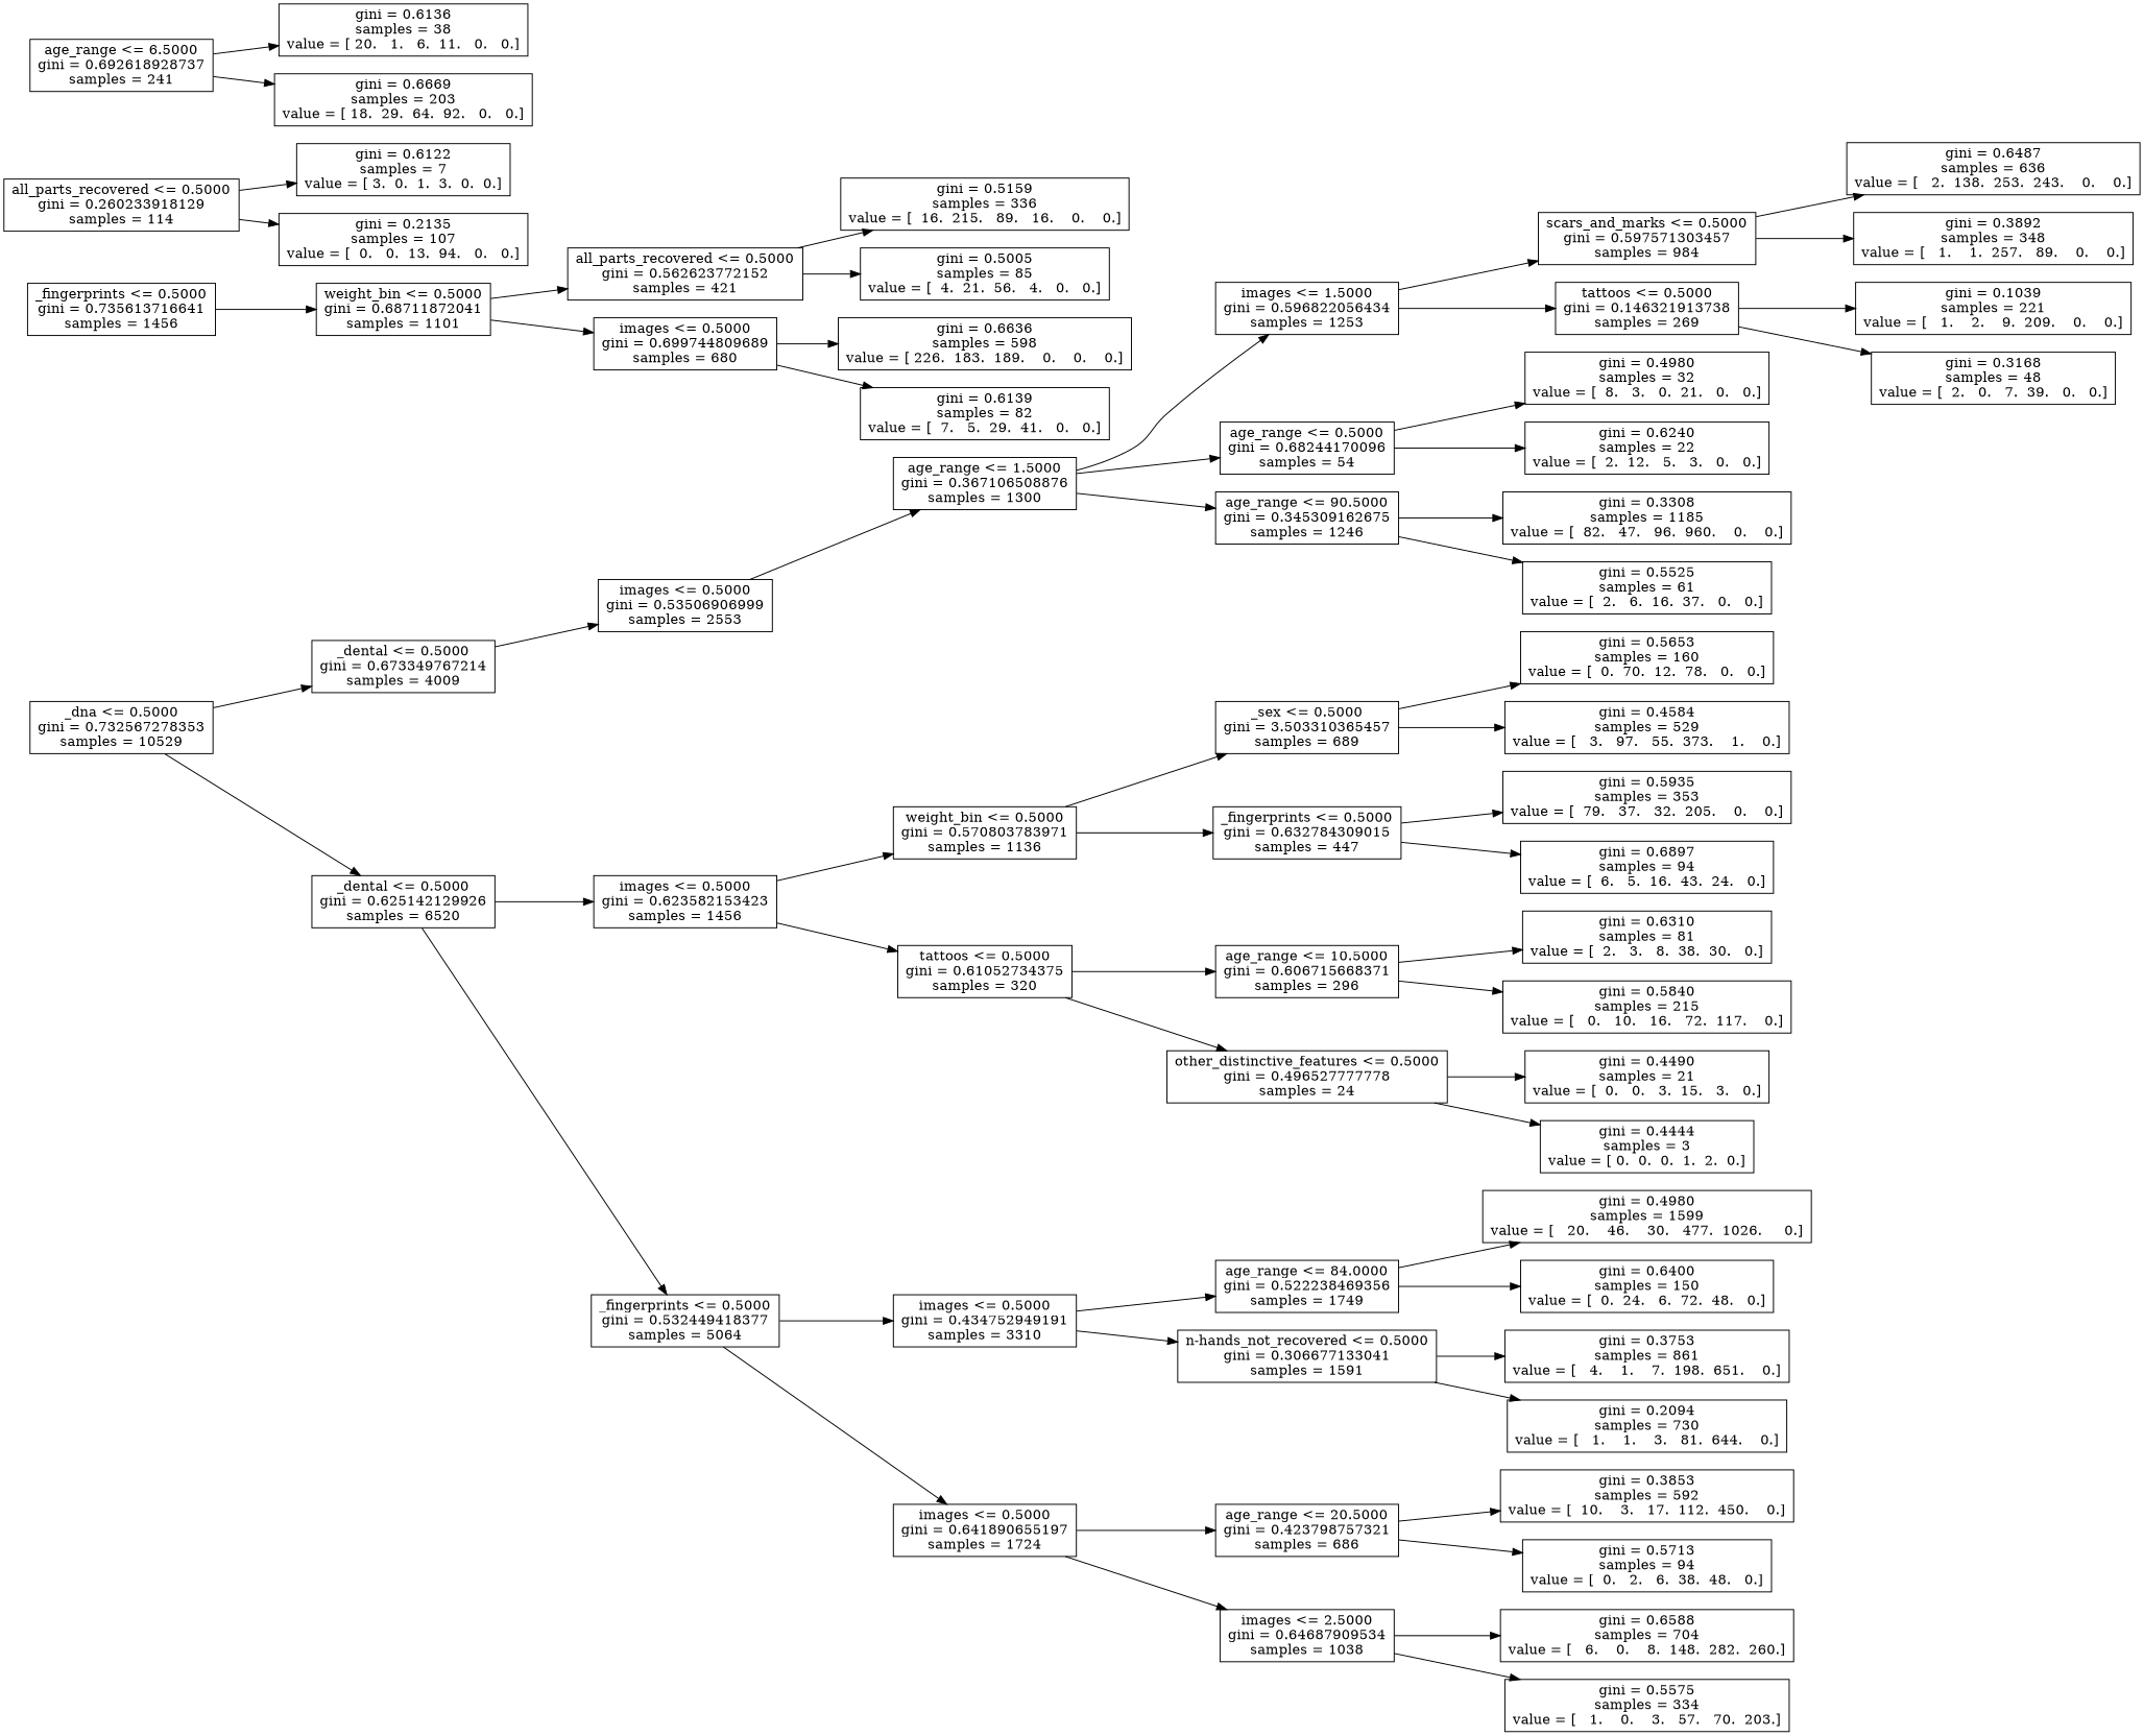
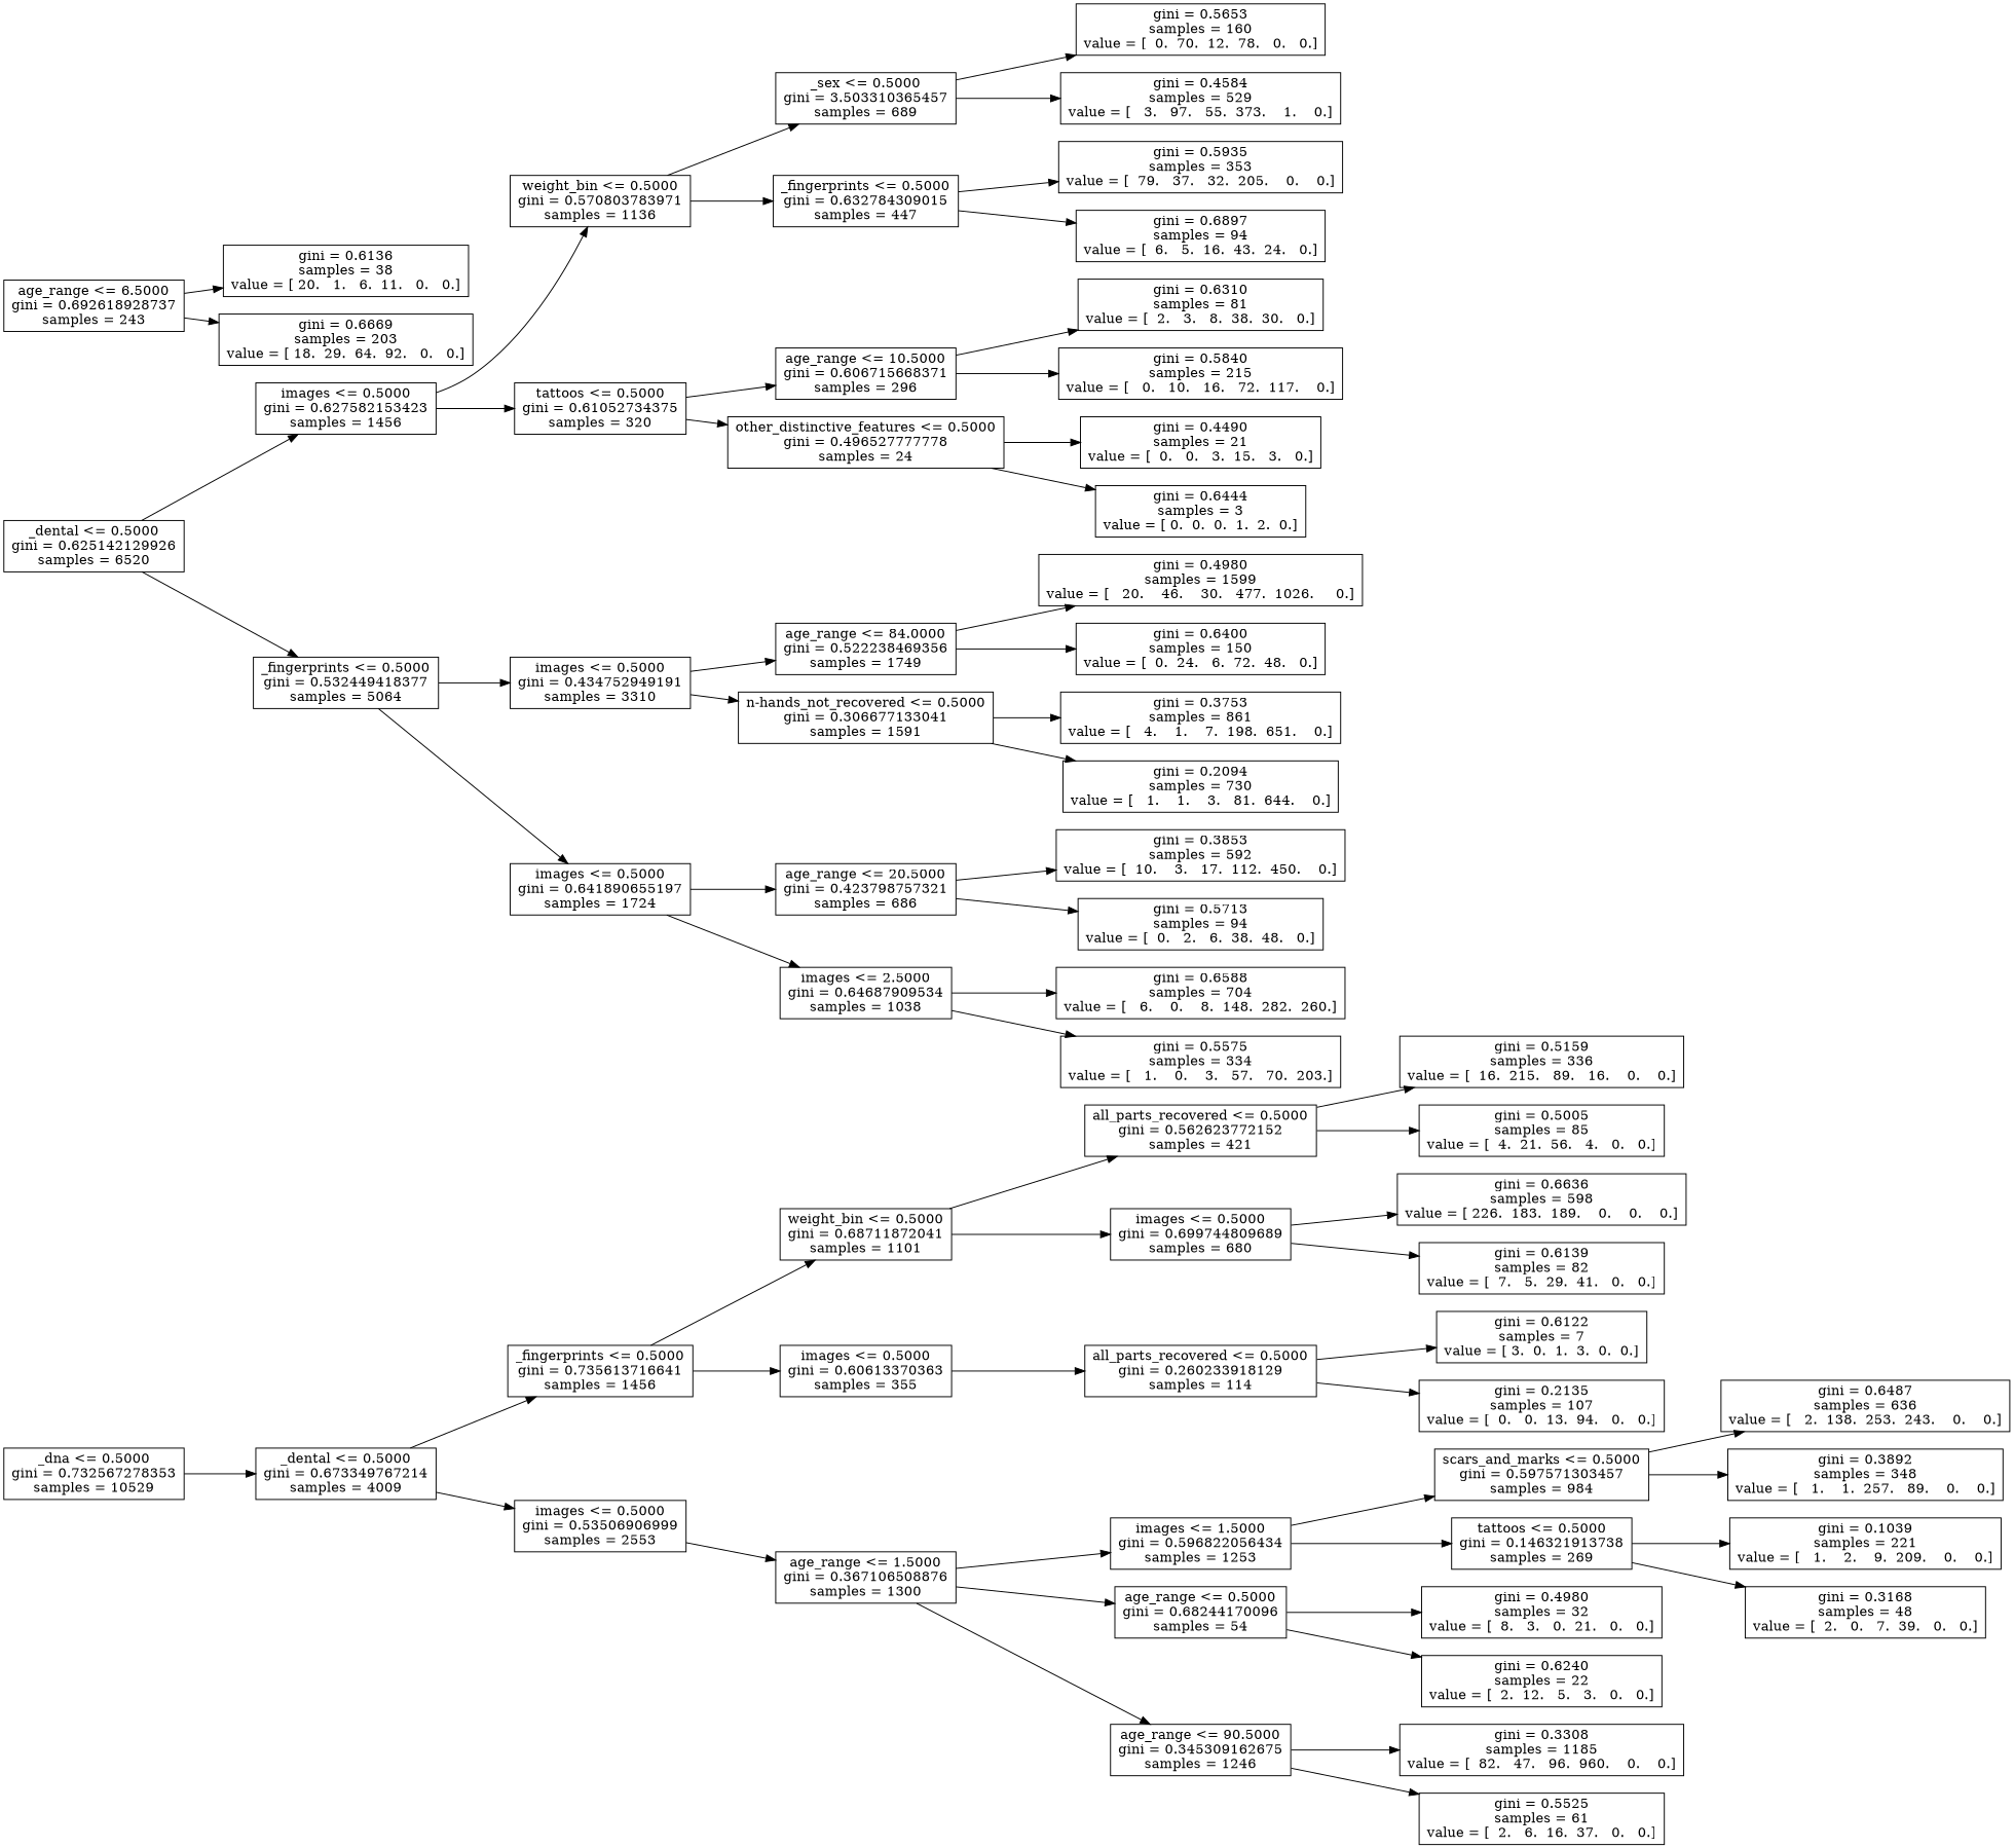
  digraph {
    rankdir=LR
    node [shape=box]
    n1 [label="_dna <= 0.5000\ngini = 0.732567278353\nsamples = 10529"]
    n2 [label="_dental <= 0.5000\ngini = 0.673349767214\nsamples = 4009"]
    n3 [label="_dental <= 0.5000\ngini = 0.625142129926\nsamples = 6520"]
    n4 [label="_fingerprints <= 0.5000\ngini = 0.735613716641\nsamples = 1456"]
    n5 [label="images <= 0.5000\ngini = 0.53506906999\nsamples = 2553"]
-   n6 [label="images <= 0.5000\ngini = 0.623582153423\nsamples = 1456"]
+   n6 [label="images <= 0.5000\ngini = 0.627582153423\nsamples = 1456"]
    n7 [label="_fingerprints <= 0.5000\ngini = 0.532449418377\nsamples = 5064"]
    n8 [label="weight_bin <= 0.5000\ngini = 0.68711872041\nsamples = 1101"]
+   n9 [label="images <= 0.5000\ngini = 0.60613370363\nsamples = 355"]
    n10 [label="age_range <= 1.5000\ngini = 0.367106508876\nsamples = 1300"]
    n11 [label="all_parts_recovered <= 0.5000\ngini = 0.562623772152\nsamples = 421"]
    n12 [label="images <= 0.5000\ngini = 0.699744809689\nsamples = 680"]
    n13 [label="all_parts_recovered <= 0.5000\ngini = 0.260233918129\nsamples = 114"]
    n14 [label="gini = 0.5159\nsamples = 336\nvalue = [  16.  215.   89.   16.    0.    0.]"]
    n15 [label="gini = 0.5005\nsamples = 85\nvalue = [  4.  21.  56.   4.   0.   0.]"]
    n16 [label="gini = 0.6636\nsamples = 598\nvalue = [ 226.  183.  189.    0.    0.    0.]"]
    n17 [label="gini = 0.6139\nsamples = 82\nvalue = [  7.   5.  29.  41.   0.   0.]"]
-   n18 [label="age_range <= 6.5000\ngini = 0.692618928737\nsamples = 241"]
+   n18 [label="age_range <= 6.5000\ngini = 0.692618928737\nsamples = 243"]
    n19 [label="gini = 0.6136\nsamples = 38\nvalue = [ 20.   1.   6.  11.   0.   0.]"]
    n20 [label="gini = 0.6669\nsamples = 203\nvalue = [ 18.  29.  64.  92.   0.   0.]"]
    n21 [label="gini = 0.6122\nsamples = 7\nvalue = [ 3.  0.  1.  3.  0.  0.]"]
    n22 [label="gini = 0.2135\nsamples = 107\nvalue = [  0.   0.  13.  94.   0.   0.]"]
    n23 [label="images <= 1.5000\ngini = 0.596822056434\nsamples = 1253"]
    n24 [label="age_range <= 0.5000\ngini = 0.68244170096\nsamples = 54"]
    n25 [label="age_range <= 90.5000\ngini = 0.345309162675\nsamples = 1246"]
    n26 [label="scars_and_marks <= 0.5000\ngini = 0.597571303457\nsamples = 984"]
    n27 [label="tattoos <= 0.5000\ngini = 0.146321913738\nsamples = 269"]
    n28 [label="gini = 0.4980\nsamples = 32\nvalue = [  8.   3.   0.  21.   0.   0.]"]
    n29 [label="gini = 0.6240\nsamples = 22\nvalue = [  2.  12.   5.   3.   0.   0.]"]
    n30 [label="gini = 0.3308\nsamples = 1185\nvalue = [  82.   47.   96.  960.    0.    0.]"]
    n31 [label="gini = 0.5525\nsamples = 61\nvalue = [  2.   6.  16.  37.   0.   0.]"]
    n32 [label="gini = 0.6487\nsamples = 636\nvalue = [   2.  138.  253.  243.    0.    0.]"]
    n33 [label="gini = 0.3892\nsamples = 348\nvalue = [   1.    1.  257.   89.    0.    0.]"]
    n34 [label="gini = 0.1039\nsamples = 221\nvalue = [   1.    2.    9.  209.    0.    0.]"]
    n35 [label="gini = 0.3168\nsamples = 48\nvalue = [  2.   0.   7.  39.   0.   0.]"]
    n36 [label="weight_bin <= 0.5000\ngini = 0.570803783971\nsamples = 1136"]
    n37 [label="tattoos <= 0.5000\ngini = 0.61052734375\nsamples = 320"]
    n38 [label="images <= 0.5000\ngini = 0.434752949191\nsamples = 3310"]
    n39 [label="images <= 0.5000\ngini = 0.641890655197\nsamples = 1724"]
    n40 [label="_sex <= 0.5000\ngini = 3.503310365457\nsamples = 689"]
    n41 [label="_fingerprints <= 0.5000\ngini = 0.632784309015\nsamples = 447"]
    n42 [label="age_range <= 10.5000\ngini = 0.606715668371\nsamples = 296"]
    n43 [label="other_distinctive_features <= 0.5000\ngini = 0.496527777778\nsamples = 24"]
    n44 [label="gini = 0.5653\nsamples = 160\nvalue = [  0.  70.  12.  78.   0.   0.]"]
    n45 [label="gini = 0.4584\nsamples = 529\nvalue = [   3.   97.   55.  373.    1.    0.]"]
    n46 [label="gini = 0.5935\nsamples = 353\nvalue = [  79.   37.   32.  205.    0.    0.]"]
    n47 [label="gini = 0.6897\nsamples = 94\nvalue = [  6.   5.  16.  43.  24.   0.]"]
    n48 [label="gini = 0.6310\nsamples = 81\nvalue = [  2.   3.   8.  38.  30.   0.]"]
    n49 [label="gini = 0.5840\nsamples = 215\nvalue = [   0.   10.   16.   72.  117.    0.]"]
    n50 [label="gini = 0.4490\nsamples = 21\nvalue = [  0.   0.   3.  15.   3.   0.]"]
-   n51 [label="gini = 0.4444\nsamples = 3\nvalue = [ 0.  0.  0.  1.  2.  0.]"]
+   n51 [label="gini = 0.6444\nsamples = 3\nvalue = [ 0.  0.  0.  1.  2.  0.]"]
    n52 [label="age_range <= 84.0000\ngini = 0.522238469356\nsamples = 1749"]
    n53 [label="n-hands_not_recovered <= 0.5000\ngini = 0.306677133041\nsamples = 1591"]
    n54 [label="age_range <= 20.5000\ngini = 0.423798757321\nsamples = 686"]
    n55 [label="images <= 2.5000\ngini = 0.64687909534\nsamples = 1038"]
    n56 [label="gini = 0.4980\nsamples = 1599\nvalue = [   20.    46.    30.   477.  1026.     0.]"]
    n57 [label="gini = 0.6400\nsamples = 150\nvalue = [  0.  24.   6.  72.  48.   0.]"]
    n58 [label="gini = 0.3753\nsamples = 861\nvalue = [   4.    1.    7.  198.  651.    0.]"]
    n59 [label="gini = 0.2094\nsamples = 730\nvalue = [   1.    1.    3.   81.  644.    0.]"]
    n60 [label="gini = 0.3853\nsamples = 592\nvalue = [  10.    3.   17.  112.  450.    0.]"]
    n61 [label="gini = 0.5713\nsamples = 94\nvalue = [  0.   2.   6.  38.  48.   0.]"]
    n62 [label="gini = 0.6588\nsamples = 704\nvalue = [   6.    0.    8.  148.  282.  260.]"]
    n63 [label="gini = 0.5575\nsamples = 334\nvalue = [   1.    0.    3.   57.   70.  203.]"]
    n1 -> n2
-   n1 -> n3
+   n2 -> n4
    n2 -> n5
    n3 -> n6
    n3 -> n7
    n4 -> n8
+   n4 -> n9
    n5 -> n10
    n6 -> n36
    n6 -> n37
    n7 -> n38
    n7 -> n39
    n8 -> n11
    n8 -> n12
+   n9 -> n13
    n10 -> n23
    n10 -> n24
    n10 -> n25
    n11 -> n14
    n11 -> n15
    n12 -> n16
    n12 -> n17
    n13 -> n21
    n13 -> n22
    n18 -> n19
    n18 -> n20
    n23 -> n26
    n23 -> n27
    n24 -> n28
    n24 -> n29
    n25 -> n30
    n25 -> n31
    n26 -> n32
    n26 -> n33
    n27 -> n34
    n27 -> n35
    n36 -> n40
    n36 -> n41
    n37 -> n42
    n37 -> n43
    n38 -> n52
    n38 -> n53
    n39 -> n54
    n39 -> n55
    n40 -> n44
    n40 -> n45
    n41 -> n46
    n41 -> n47
    n42 -> n48
    n42 -> n49
    n43 -> n50
    n43 -> n51
    n52 -> n56
    n52 -> n57
    n53 -> n58
    n53 -> n59
    n54 -> n60
    n54 -> n61
    n55 -> n62
    n55 -> n63
  }
